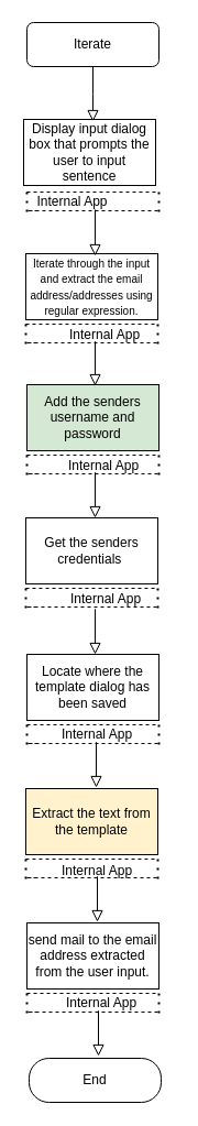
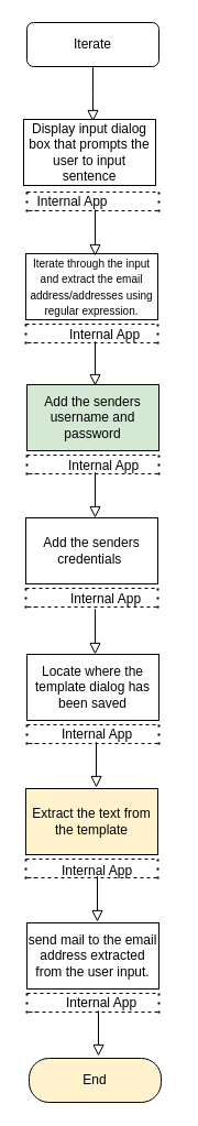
  <mxCell id="0" />
  <mxCell id="1" parent="0" />
  <mxCell id="2" value="" style="rounded=0;html=1;jettySize=auto;orthogonalLoop=1;fontSize=11;endArrow=block;endFill=0;endSize=8;strokeWidth=1;shadow=0;labelBackgroundColor=none;edgeStyle=orthogonalEdgeStyle;" parent="1" source="3" edge="1"><mxGeometry relative="1" as="geometry"><mxPoint x="84" y="110" as="targetPoint" /></mxGeometry></mxCell>
  <mxCell id="3" value="Iterate" style="rounded=1;whiteSpace=wrap;html=1;fontSize=12;glass=0;strokeWidth=1;shadow=0;" parent="1" vertex="1"><mxGeometry x="24" y="20" width="120" height="40" as="geometry" /></mxCell>
  <mxCell id="4" value="Display input dialog box that prompts the user to input sentence" style="rounded=0;whiteSpace=wrap;html=1;" parent="1" vertex="1"><mxGeometry x="21" y="108" width="120" height="60" as="geometry" /></mxCell>
  <mxCell id="5" value="" style="endArrow=none;dashed=1;html=1;rounded=0;" parent="1" edge="1"><mxGeometry width="50" height="50" relative="1" as="geometry"><mxPoint x="24" y="174" as="sourcePoint" /><mxPoint x="144" y="174" as="targetPoint" /><Array as="points"><mxPoint x="94" y="174" /><mxPoint x="144" y="174" /></Array></mxGeometry></mxCell>
  <mxCell id="6" value="" style="endArrow=none;dashed=1;html=1;rounded=0;" parent="1" edge="1"><mxGeometry width="50" height="50" relative="1" as="geometry"><mxPoint x="34" y="191" as="sourcePoint" /><mxPoint x="144" y="191" as="targetPoint" /><Array as="points"><mxPoint x="24" y="191" /><mxPoint x="44" y="191" /><mxPoint x="104" y="191" /><mxPoint x="144" y="191" /></Array></mxGeometry></mxCell>
  <mxCell id="7" value="" style="endArrow=none;dashed=1;html=1;dashPattern=1 3;strokeWidth=2;rounded=0;" parent="1" edge="1"><mxGeometry width="50" height="50" relative="1" as="geometry"><mxPoint x="144" y="192" as="sourcePoint" /><mxPoint x="144" y="172" as="targetPoint" /></mxGeometry></mxCell>
  <mxCell id="8" value="" style="endArrow=none;dashed=1;html=1;dashPattern=1 3;strokeWidth=2;rounded=0;" parent="1" edge="1"><mxGeometry width="50" height="50" relative="1" as="geometry"><mxPoint x="24" y="192" as="sourcePoint" /><mxPoint x="24" y="172" as="targetPoint" /></mxGeometry></mxCell>
  <mxCell id="9" value="&lt;font style=&quot;font-size: 10px;&quot;&gt;Iterate through the input and extract the email address/addresses using regular expression.&lt;/font&gt;" style="rounded=0;whiteSpace=wrap;html=1;" parent="1" vertex="1"><mxGeometry x="23" y="230" width="120" height="60" as="geometry" /></mxCell>
  <mxCell id="10" value="" style="endArrow=none;dashed=1;html=1;rounded=0;" parent="1" edge="1"><mxGeometry width="50" height="50" relative="1" as="geometry"><mxPoint x="23" y="294" as="sourcePoint" /><mxPoint x="143" y="294" as="targetPoint" /><Array as="points"><mxPoint x="93" y="294" /><mxPoint x="143" y="294" /></Array></mxGeometry></mxCell>
  <mxCell id="11" value="" style="endArrow=none;dashed=1;html=1;rounded=0;" parent="1" edge="1"><mxGeometry width="50" height="50" relative="1" as="geometry"><mxPoint x="33" y="311" as="sourcePoint" /><mxPoint x="143" y="311" as="targetPoint" /><Array as="points"><mxPoint x="23" y="311" /><mxPoint x="43" y="311" /><mxPoint x="103" y="311" /><mxPoint x="143" y="311" /></Array></mxGeometry></mxCell>
  <mxCell id="12" value="" style="endArrow=none;dashed=1;html=1;dashPattern=1 3;strokeWidth=2;rounded=0;" parent="1" edge="1"><mxGeometry width="50" height="50" relative="1" as="geometry"><mxPoint x="143" y="312" as="sourcePoint" /><mxPoint x="143" y="292" as="targetPoint" /></mxGeometry></mxCell>
  <mxCell id="13" value="" style="endArrow=none;dashed=1;html=1;dashPattern=1 3;strokeWidth=2;rounded=0;" parent="1" edge="1"><mxGeometry width="50" height="50" relative="1" as="geometry"><mxPoint x="23" y="312" as="sourcePoint" /><mxPoint x="23" y="292" as="targetPoint" /></mxGeometry></mxCell>
  <mxCell id="14" value="Internal App" style="text;html=1;align=center;verticalAlign=middle;resizable=0;points=[];autosize=1;strokeColor=none;fillColor=none;" parent="1" vertex="1"><mxGeometry x="20" y="168" width="90" height="30" as="geometry" /></mxCell>
  <mxCell id="15" value="Add the senders username and password" style="rounded=0;whiteSpace=wrap;html=1;fillColor=#d5e8d4;" parent="1" vertex="1"><mxGeometry x="24" y="349" width="120" height="60" as="geometry" /></mxCell>
  <mxCell id="16" value="" style="endArrow=none;dashed=1;html=1;rounded=0;" parent="1" edge="1"><mxGeometry width="50" height="50" relative="1" as="geometry"><mxPoint x="24" y="413" as="sourcePoint" /><mxPoint x="144" y="413" as="targetPoint" /><Array as="points"><mxPoint x="94" y="413" /><mxPoint x="144" y="413" /></Array></mxGeometry></mxCell>
  <mxCell id="17" value="" style="endArrow=none;dashed=1;html=1;rounded=0;" parent="1" edge="1"><mxGeometry width="50" height="50" relative="1" as="geometry"><mxPoint x="34" y="430" as="sourcePoint" /><mxPoint x="144" y="430" as="targetPoint" /><Array as="points"><mxPoint x="24" y="430" /><mxPoint x="44" y="430" /><mxPoint x="104" y="430" /><mxPoint x="144" y="430" /></Array></mxGeometry></mxCell>
  <mxCell id="18" value="" style="endArrow=none;dashed=1;html=1;dashPattern=1 3;strokeWidth=2;rounded=0;" parent="1" edge="1"><mxGeometry width="50" height="50" relative="1" as="geometry"><mxPoint x="144" y="431" as="sourcePoint" /><mxPoint x="144" y="411" as="targetPoint" /></mxGeometry></mxCell>
  <mxCell id="19" value="" style="endArrow=none;dashed=1;html=1;dashPattern=1 3;strokeWidth=2;rounded=0;" parent="1" edge="1"><mxGeometry width="50" height="50" relative="1" as="geometry"><mxPoint x="24" y="431" as="sourcePoint" /><mxPoint x="24" y="411" as="targetPoint" /></mxGeometry></mxCell>
- <mxCell id="20" value="Get the senders credentials&amp;nbsp;" style="rounded=0;whiteSpace=wrap;html=1;" parent="1" vertex="1"><mxGeometry x="23" y="470" width="120" height="60" as="geometry" /></mxCell>
+ <mxCell id="20" value="Add the senders credentials&amp;nbsp;" style="rounded=0;whiteSpace=wrap;html=1;" parent="1" vertex="1"><mxGeometry x="23" y="470" width="120" height="60" as="geometry" /></mxCell>
  <mxCell id="21" value="" style="endArrow=none;dashed=1;html=1;rounded=0;" parent="1" edge="1"><mxGeometry width="50" height="50" relative="1" as="geometry"><mxPoint x="23" y="534" as="sourcePoint" /><mxPoint x="143" y="534" as="targetPoint" /><Array as="points"><mxPoint x="93" y="534" /><mxPoint x="143" y="534" /></Array></mxGeometry></mxCell>
  <mxCell id="22" value="" style="endArrow=none;dashed=1;html=1;rounded=0;" parent="1" edge="1"><mxGeometry width="50" height="50" relative="1" as="geometry"><mxPoint x="33" y="551" as="sourcePoint" /><mxPoint x="143" y="551" as="targetPoint" /><Array as="points"><mxPoint x="23" y="551" /><mxPoint x="43" y="551" /><mxPoint x="103" y="551" /><mxPoint x="143" y="551" /></Array></mxGeometry></mxCell>
  <mxCell id="23" value="" style="endArrow=none;dashed=1;html=1;dashPattern=1 3;strokeWidth=2;rounded=0;" parent="1" edge="1"><mxGeometry width="50" height="50" relative="1" as="geometry"><mxPoint x="143" y="552" as="sourcePoint" /><mxPoint x="143" y="532" as="targetPoint" /></mxGeometry></mxCell>
  <mxCell id="24" value="" style="endArrow=none;dashed=1;html=1;dashPattern=1 3;strokeWidth=2;rounded=0;" parent="1" edge="1"><mxGeometry width="50" height="50" relative="1" as="geometry"><mxPoint x="23" y="552" as="sourcePoint" /><mxPoint x="23" y="532" as="targetPoint" /></mxGeometry></mxCell>
  <mxCell id="25" value="Internal App" style="text;whiteSpace=wrap;html=1;" parent="1" vertex="1"><mxGeometry x="61" y="290" width="80" height="40" as="geometry" /></mxCell>
  <mxCell id="26" value="Internal App" style="text;whiteSpace=wrap;html=1;" parent="1" vertex="1"><mxGeometry x="60" y="409" width="80" height="40" as="geometry" /></mxCell>
  <mxCell id="27" value="Internal App" style="text;whiteSpace=wrap;html=1;" parent="1" vertex="1"><mxGeometry x="62" y="530" width="80" height="40" as="geometry" /></mxCell>
  <mxCell id="28" value="" style="rounded=0;html=1;jettySize=auto;orthogonalLoop=1;fontSize=11;endArrow=block;endFill=0;endSize=8;strokeWidth=1;shadow=0;labelBackgroundColor=none;edgeStyle=orthogonalEdgeStyle;" parent="1" edge="1"><mxGeometry relative="1" as="geometry"><mxPoint x="86" y="190" as="sourcePoint" /><mxPoint x="86" y="232" as="targetPoint" /></mxGeometry></mxCell>
  <mxCell id="29" value="" style="rounded=0;html=1;jettySize=auto;orthogonalLoop=1;fontSize=11;endArrow=block;endFill=0;endSize=8;strokeWidth=1;shadow=0;labelBackgroundColor=none;edgeStyle=orthogonalEdgeStyle;" parent="1" edge="1"><mxGeometry relative="1" as="geometry"><mxPoint x="86" y="320" as="sourcePoint" /><mxPoint x="86" y="350" as="targetPoint" /><Array as="points"><mxPoint x="86" y="310" /><mxPoint x="86" y="310" /></Array></mxGeometry></mxCell>
  <mxCell id="30" value="" style="rounded=0;html=1;jettySize=auto;orthogonalLoop=1;fontSize=11;endArrow=block;endFill=0;endSize=8;strokeWidth=1;shadow=0;labelBackgroundColor=none;edgeStyle=orthogonalEdgeStyle;" parent="1" edge="1"><mxGeometry relative="1" as="geometry"><mxPoint x="86" y="439" as="sourcePoint" /><mxPoint x="86" y="470" as="targetPoint" /><Array as="points"><mxPoint x="86" y="429" /><mxPoint x="86" y="429" /></Array></mxGeometry></mxCell>
  <mxCell id="31" value="" style="rounded=0;html=1;jettySize=auto;orthogonalLoop=1;fontSize=11;endArrow=block;endFill=0;endSize=8;strokeWidth=1;shadow=0;labelBackgroundColor=none;edgeStyle=orthogonalEdgeStyle;" parent="1" edge="1"><mxGeometry relative="1" as="geometry"><mxPoint x="86" y="563" as="sourcePoint" /><mxPoint x="86" y="594" as="targetPoint" /><Array as="points"><mxPoint x="86" y="553" /><mxPoint x="86" y="553" /></Array></mxGeometry></mxCell>
  <mxCell id="32" value="Extract the text from the template" style="rounded=0;whiteSpace=wrap;html=1;fillColor=#fff2cc;" parent="1" vertex="1"><mxGeometry x="23" y="716" width="120" height="60" as="geometry" /></mxCell>
  <mxCell id="33" value="" style="endArrow=none;dashed=1;html=1;rounded=0;" parent="1" edge="1"><mxGeometry width="50" height="50" relative="1" as="geometry"><mxPoint x="23" y="780" as="sourcePoint" /><mxPoint x="143" y="780" as="targetPoint" /><Array as="points"><mxPoint x="93" y="780" /><mxPoint x="143" y="780" /></Array></mxGeometry></mxCell>
  <mxCell id="34" value="" style="endArrow=none;dashed=1;html=1;rounded=0;" parent="1" edge="1"><mxGeometry width="50" height="50" relative="1" as="geometry"><mxPoint x="33" y="797" as="sourcePoint" /><mxPoint x="143" y="797" as="targetPoint" /><Array as="points"><mxPoint x="23" y="797" /><mxPoint x="43" y="797" /><mxPoint x="103" y="797" /><mxPoint x="143" y="797" /></Array></mxGeometry></mxCell>
  <mxCell id="35" value="" style="endArrow=none;dashed=1;html=1;dashPattern=1 3;strokeWidth=2;rounded=0;" parent="1" edge="1"><mxGeometry width="50" height="50" relative="1" as="geometry"><mxPoint x="143" y="798" as="sourcePoint" /><mxPoint x="143" y="778" as="targetPoint" /></mxGeometry></mxCell>
  <mxCell id="36" value="" style="endArrow=none;dashed=1;html=1;dashPattern=1 3;strokeWidth=2;rounded=0;" parent="1" edge="1"><mxGeometry width="50" height="50" relative="1" as="geometry"><mxPoint x="23" y="798" as="sourcePoint" /><mxPoint x="23" y="778" as="targetPoint" /></mxGeometry></mxCell>
  <mxCell id="37" value="Locate where the template dialog has been saved" style="rounded=0;whiteSpace=wrap;html=1;" parent="1" vertex="1"><mxGeometry x="24" y="594" width="120" height="60" as="geometry" /></mxCell>
  <mxCell id="38" value="" style="endArrow=none;dashed=1;html=1;rounded=0;" parent="1" edge="1"><mxGeometry width="50" height="50" relative="1" as="geometry"><mxPoint x="24" y="658" as="sourcePoint" /><mxPoint x="144" y="658" as="targetPoint" /><Array as="points"><mxPoint x="94" y="658" /><mxPoint x="144" y="658" /></Array></mxGeometry></mxCell>
  <mxCell id="39" value="" style="endArrow=none;dashed=1;html=1;rounded=0;" parent="1" edge="1"><mxGeometry width="50" height="50" relative="1" as="geometry"><mxPoint x="34" y="675" as="sourcePoint" /><mxPoint x="144" y="675" as="targetPoint" /><Array as="points"><mxPoint x="24" y="675" /><mxPoint x="44" y="675" /><mxPoint x="104" y="675" /><mxPoint x="144" y="675" /></Array></mxGeometry></mxCell>
  <mxCell id="40" value="" style="endArrow=none;dashed=1;html=1;dashPattern=1 3;strokeWidth=2;rounded=0;" parent="1" edge="1"><mxGeometry width="50" height="50" relative="1" as="geometry"><mxPoint x="144" y="676" as="sourcePoint" /><mxPoint x="144" y="656" as="targetPoint" /></mxGeometry></mxCell>
  <mxCell id="41" value="" style="endArrow=none;dashed=1;html=1;dashPattern=1 3;strokeWidth=2;rounded=0;" parent="1" edge="1"><mxGeometry width="50" height="50" relative="1" as="geometry"><mxPoint x="24" y="676" as="sourcePoint" /><mxPoint x="24" y="656" as="targetPoint" /></mxGeometry></mxCell>
  <mxCell id="42" value="" style="rounded=0;html=1;jettySize=auto;orthogonalLoop=1;fontSize=11;endArrow=block;endFill=0;endSize=8;strokeWidth=1;shadow=0;labelBackgroundColor=none;edgeStyle=orthogonalEdgeStyle;" parent="1" edge="1"><mxGeometry relative="1" as="geometry"><mxPoint x="87" y="684" as="sourcePoint" /><mxPoint x="87" y="715" as="targetPoint" /><Array as="points"><mxPoint x="87" y="674" /><mxPoint x="87" y="674" /></Array></mxGeometry></mxCell>
  <mxCell id="43" value="send mail to the email address extracted from the user input." style="rounded=0;whiteSpace=wrap;html=1;" parent="1" vertex="1"><mxGeometry x="24" y="838" width="120" height="60" as="geometry" /></mxCell>
  <mxCell id="44" value="" style="endArrow=none;dashed=1;html=1;rounded=0;" parent="1" edge="1"><mxGeometry width="50" height="50" relative="1" as="geometry"><mxPoint x="24" y="902" as="sourcePoint" /><mxPoint x="144" y="902" as="targetPoint" /><Array as="points"><mxPoint x="94" y="902" /><mxPoint x="144" y="902" /></Array></mxGeometry></mxCell>
  <mxCell id="45" value="" style="endArrow=none;dashed=1;html=1;rounded=0;" parent="1" edge="1"><mxGeometry width="50" height="50" relative="1" as="geometry"><mxPoint x="34" y="919" as="sourcePoint" /><mxPoint x="144" y="919" as="targetPoint" /><Array as="points"><mxPoint x="24" y="919" /><mxPoint x="44" y="919" /><mxPoint x="104" y="919" /><mxPoint x="144" y="919" /></Array></mxGeometry></mxCell>
  <mxCell id="46" value="" style="endArrow=none;dashed=1;html=1;dashPattern=1 3;strokeWidth=2;rounded=0;" parent="1" edge="1"><mxGeometry width="50" height="50" relative="1" as="geometry"><mxPoint x="144" y="920" as="sourcePoint" /><mxPoint x="144" y="900" as="targetPoint" /></mxGeometry></mxCell>
  <mxCell id="47" value="" style="endArrow=none;dashed=1;html=1;dashPattern=1 3;strokeWidth=2;rounded=0;" parent="1" edge="1"><mxGeometry width="50" height="50" relative="1" as="geometry"><mxPoint x="24" y="920" as="sourcePoint" /><mxPoint x="24" y="900" as="targetPoint" /></mxGeometry></mxCell>
  <mxCell id="48" value="" style="rounded=0;html=1;jettySize=auto;orthogonalLoop=1;fontSize=11;endArrow=block;endFill=0;endSize=8;strokeWidth=1;shadow=0;labelBackgroundColor=none;edgeStyle=orthogonalEdgeStyle;" parent="1" edge="1"><mxGeometry relative="1" as="geometry"><mxPoint x="88" y="806" as="sourcePoint" /><mxPoint x="88" y="837" as="targetPoint" /><Array as="points"><mxPoint x="88" y="796" /><mxPoint x="88" y="796" /></Array></mxGeometry></mxCell>
  <mxCell id="49" value="" style="rounded=0;html=1;jettySize=auto;orthogonalLoop=1;fontSize=11;endArrow=block;endFill=0;endSize=8;strokeWidth=1;shadow=0;labelBackgroundColor=none;edgeStyle=orthogonalEdgeStyle;" parent="1" edge="1"><mxGeometry relative="1" as="geometry"><mxPoint x="89" y="928" as="sourcePoint" /><mxPoint x="89" y="959" as="targetPoint" /><Array as="points"><mxPoint x="89" y="918" /><mxPoint x="89" y="918" /></Array></mxGeometry></mxCell>
- <mxCell id="50" value="End" style="rounded=1;whiteSpace=wrap;html=1;fontSize=12;glass=0;strokeWidth=1;shadow=0;arcSize=45;" parent="1" vertex="1"><mxGeometry x="26" y="961" width="120" height="40" as="geometry" /></mxCell>
+ <mxCell id="50" value="End" style="rounded=1;whiteSpace=wrap;html=1;fontSize=12;glass=0;strokeWidth=1;shadow=0;arcSize=45;fillColor=#fff2cc;" parent="1" vertex="1"><mxGeometry x="26" y="961" width="120" height="40" as="geometry" /></mxCell>
  <mxCell id="51" value="Internal App" style="text;whiteSpace=wrap;html=1;" parent="1" vertex="1"><mxGeometry x="54" y="653" width="100" height="40" as="geometry" /></mxCell>
  <mxCell id="52" value="Internal App" style="text;whiteSpace=wrap;html=1;" parent="1" vertex="1"><mxGeometry x="54" y="777" width="100" height="40" as="geometry" /></mxCell>
  <mxCell id="53" value="Internal App" style="text;whiteSpace=wrap;html=1;" parent="1" vertex="1"><mxGeometry x="58" y="897" width="100" height="40" as="geometry" /></mxCell>
